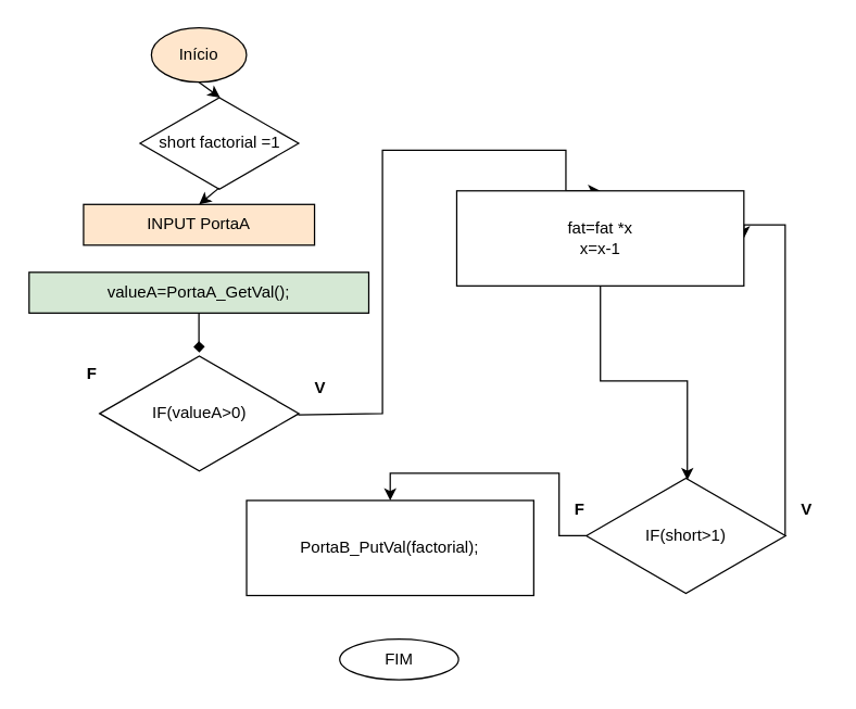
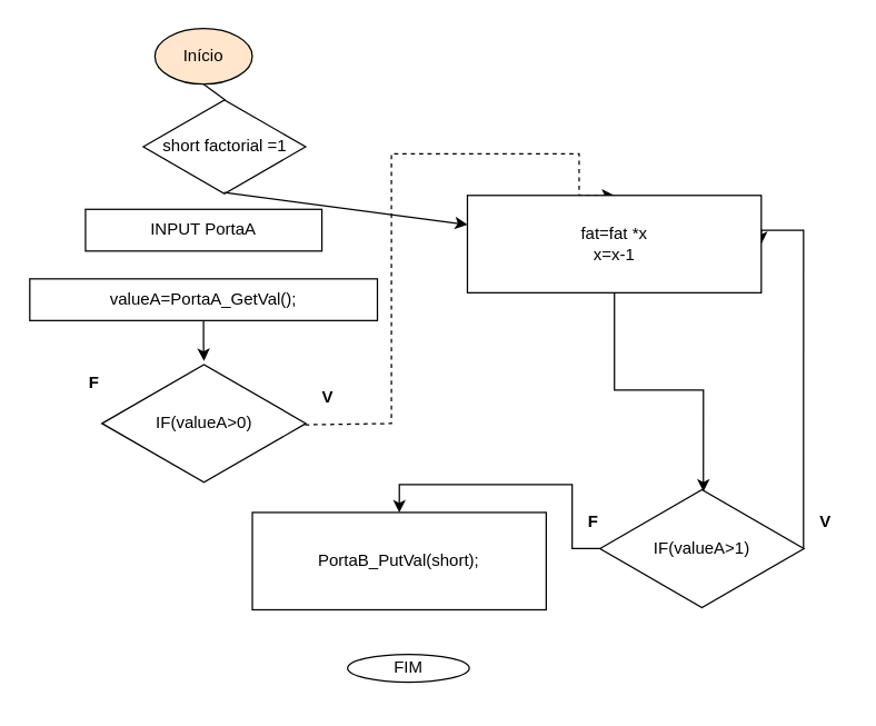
  <mxCell id="0" />
  <mxCell id="1" parent="0" />
  <mxCell id="2" value="Início" style="ellipse;whiteSpace=wrap;html=1;fillColor=#ffe6cc;" parent="1" vertex="1"><mxGeometry x="110.93" y="20" width="70" height="40" as="geometry" /></mxCell>
  <mxCell id="3" value="short factorial =1" style="html=1;whiteSpace=wrap;aspect=fixed;shape=isoRectangle;" parent="1" vertex="1"><mxGeometry x="102.56" y="70" width="116.74" height="70.04" as="geometry" /></mxCell>
- <mxCell id="4" value="INPUT PortaA" style="rounded=0;whiteSpace=wrap;html=1;fillColor=#ffe6cc;" parent="1" vertex="1"><mxGeometry x="61" y="150" width="170" height="30" as="geometry" /></mxCell>
- <mxCell id="5" value="" style="endArrow=classic;html=1;rounded=0;exitX=0.5;exitY=1;exitDx=0;exitDy=0;entryX=0.505;entryY=0.02;entryDx=0;entryDy=0;entryPerimeter=0;" parent="1" source="2" target="3" edge="1"><mxGeometry width="50" height="50" relative="1" as="geometry"><mxPoint x="140.93" y="160" as="sourcePoint" /><mxPoint x="190.93" y="110" as="targetPoint" /></mxGeometry></mxCell>
- <mxCell id="6" value="" style="endArrow=classic;html=1;rounded=0;exitX=0.498;exitY=0.969;exitDx=0;exitDy=0;entryX=0.5;entryY=0;entryDx=0;entryDy=0;exitPerimeter=0;" parent="1" source="3" target="4" edge="1"><mxGeometry width="50" height="50" relative="1" as="geometry"><mxPoint x="145.93" y="60" as="sourcePoint" /><mxPoint x="146.347" y="81" as="targetPoint" /></mxGeometry></mxCell>
- <mxCell id="7" style="edgeStyle=orthogonalEdgeStyle;rounded=0;orthogonalLoop=1;jettySize=auto;html=1;entryX=0.5;entryY=0;entryDx=0;entryDy=0;exitX=0.996;exitY=0.511;exitDx=0;exitDy=0;exitPerimeter=0;" parent="1" source="8" target="17" edge="1"><mxGeometry relative="1" as="geometry"><Array as="points"><mxPoint x="219" y="304" /><mxPoint x="281" y="304" /><mxPoint x="281" y="110" /><mxPoint x="416" y="110" /></Array></mxGeometry></mxCell>
+ <mxCell id="4" value="INPUT PortaA" style="rounded=0;whiteSpace=wrap;html=1;" parent="1" vertex="1"><mxGeometry x="61" y="150" width="170" height="30" as="geometry" /></mxCell>
+ <mxCell id="5" value="" style="endArrow=none;html=1;rounded=0;exitX=0.5;exitY=1;exitDx=0;exitDy=0;entryX=0.505;entryY=0.02;entryDx=0;entryDy=0;entryPerimeter=0;" parent="1" source="2" target="3" edge="1"><mxGeometry width="50" height="50" relative="1" as="geometry"><mxPoint x="140.93" y="160" as="sourcePoint" /><mxPoint x="190.93" y="110" as="targetPoint" /></mxGeometry></mxCell>
+ <mxCell id="6" value="" style="endArrow=classic;html=1;rounded=0;exitX=0.498;exitY=0.969;exitDx=0;exitDy=0;exitPerimeter=0;" parent="1" source="3" target="17" edge="1"><mxGeometry width="50" height="50" relative="1" as="geometry"><mxPoint x="145.93" y="60" as="sourcePoint" /><mxPoint x="146.347" y="81" as="targetPoint" /></mxGeometry></mxCell>
+ <mxCell id="7" style="edgeStyle=orthogonalEdgeStyle;rounded=0;orthogonalLoop=1;jettySize=auto;html=1;entryX=0.5;entryY=0;entryDx=0;entryDy=0;exitX=0.996;exitY=0.511;exitDx=0;exitDy=0;exitPerimeter=0;dashed=1;" parent="1" source="8" target="17" edge="1"><mxGeometry relative="1" as="geometry"><Array as="points"><mxPoint x="219" y="304" /><mxPoint x="281" y="304" /><mxPoint x="281" y="110" /><mxPoint x="416" y="110" /></Array></mxGeometry></mxCell>
  <mxCell id="8" value="IF(valueA&amp;gt;0)" style="html=1;whiteSpace=wrap;aspect=fixed;shape=isoRectangle;" parent="1" vertex="1"><mxGeometry x="72.86" y="260" width="146.67" height="87.99" as="geometry" /></mxCell>
  <mxCell id="9" value="&lt;b&gt;F&lt;/b&gt;" style="text;html=1;align=center;verticalAlign=middle;resizable=0;points=[];autosize=1;strokeColor=none;fillColor=none;" parent="1" vertex="1"><mxGeometry x="60.93" y="190" width="30" height="30" as="geometry" /></mxCell>
  <mxCell id="10" value="&lt;b&gt;V&lt;/b&gt;" style="text;html=1;align=center;verticalAlign=middle;resizable=0;points=[];autosize=1;strokeColor=none;fillColor=none;" parent="1" vertex="1"><mxGeometry x="200.93" y="190" width="30" height="30" as="geometry" /></mxCell>
- <mxCell id="11" value="FIM" style="ellipse;whiteSpace=wrap;html=1;" parent="1" vertex="1"><mxGeometry x="249.53" y="470" width="87.47" height="30" as="geometry" /></mxCell>
- <mxCell id="12" style="edgeStyle=orthogonalEdgeStyle;rounded=0;orthogonalLoop=1;jettySize=auto;html=1;entryX=0.5;entryY=-0.011;entryDx=0;entryDy=0;entryPerimeter=0;endArrow=diamond;" parent="1" source="13" target="8" edge="1"><mxGeometry relative="1" as="geometry" /></mxCell>
- <mxCell id="13" value="valueA=PortaA_GetVal();" style="rounded=0;whiteSpace=wrap;html=1;fillColor=#d5e8d4;" parent="1" vertex="1"><mxGeometry x="20.93" y="200" width="250" height="30" as="geometry" /></mxCell>
+ <mxCell id="11" value="FIM" style="ellipse;whiteSpace=wrap;html=1;" parent="1" vertex="1"><mxGeometry x="249.53" y="470" width="87.47" height="20" as="geometry" /></mxCell>
+ <mxCell id="12" style="edgeStyle=orthogonalEdgeStyle;rounded=0;orthogonalLoop=1;jettySize=auto;html=1;entryX=0.5;entryY=-0.011;entryDx=0;entryDy=0;entryPerimeter=0;" parent="1" source="13" target="8" edge="1"><mxGeometry relative="1" as="geometry" /></mxCell>
+ <mxCell id="13" value="valueA=PortaA_GetVal();" style="rounded=0;whiteSpace=wrap;html=1;" parent="1" vertex="1"><mxGeometry x="20.93" y="200" width="250" height="30" as="geometry" /></mxCell>
  <mxCell id="14" value="&lt;b&gt;F&lt;/b&gt;" style="text;html=1;align=center;verticalAlign=middle;resizable=0;points=[];autosize=1;strokeColor=none;fillColor=none;" parent="1" vertex="1"><mxGeometry x="51.77" y="260" width="30" height="30" as="geometry" /></mxCell>
  <mxCell id="15" style="edgeStyle=orthogonalEdgeStyle;rounded=0;orthogonalLoop=1;jettySize=auto;html=1;entryX=1;entryY=0.5;entryDx=0;entryDy=0;exitX=0.998;exitY=0.5;exitDx=0;exitDy=0;exitPerimeter=0;" parent="1" source="20" target="17" edge="1"><mxGeometry relative="1" as="geometry"><Array as="points"><mxPoint x="577" y="165" /></Array></mxGeometry></mxCell>
  <mxCell id="16" style="edgeStyle=orthogonalEdgeStyle;rounded=0;orthogonalLoop=1;jettySize=auto;html=1;entryX=0.507;entryY=0.034;entryDx=0;entryDy=0;entryPerimeter=0;" parent="1" source="17" target="20" edge="1"><mxGeometry relative="1" as="geometry" /></mxCell>
  <mxCell id="17" value="fat=fat *x&lt;br&gt;x=x-1" style="rounded=0;whiteSpace=wrap;html=1;" parent="1" vertex="1"><mxGeometry x="335.66" y="140" width="211.34" height="70" as="geometry" /></mxCell>
  <mxCell id="18" value="&lt;b&gt;V&lt;/b&gt;" style="text;html=1;align=center;verticalAlign=middle;resizable=0;points=[];autosize=1;strokeColor=none;fillColor=none;" parent="1" vertex="1"><mxGeometry x="577.67" y="360" width="30" height="30" as="geometry" /></mxCell>
  <mxCell id="19" style="edgeStyle=orthogonalEdgeStyle;rounded=0;orthogonalLoop=1;jettySize=auto;html=1;entryX=0.5;entryY=0;entryDx=0;entryDy=0;" parent="1" source="20" target="21" edge="1"><mxGeometry relative="1" as="geometry"><mxPoint x="145.935" y="580" as="targetPoint" /></mxGeometry></mxCell>
- <mxCell id="20" value="IF(short&amp;gt;1)" style="html=1;whiteSpace=wrap;aspect=fixed;shape=isoRectangle;" parent="1" vertex="1"><mxGeometry x="431" y="350" width="146.67" height="87.99" as="geometry" /></mxCell>
- <mxCell id="21" value="PortaB_PutVal(factorial);" style="rounded=0;whiteSpace=wrap;html=1;" parent="1" vertex="1"><mxGeometry x="181" y="367.99" width="211.34" height="70" as="geometry" /></mxCell>
+ <mxCell id="20" value="IF(valueA&amp;gt;1)" style="html=1;whiteSpace=wrap;aspect=fixed;shape=isoRectangle;" parent="1" vertex="1"><mxGeometry x="431" y="350" width="146.67" height="87.99" as="geometry" /></mxCell>
+ <mxCell id="21" value="PortaB_PutVal(short);" style="rounded=0;whiteSpace=wrap;html=1;" parent="1" vertex="1"><mxGeometry x="181" y="367.99" width="211.34" height="70" as="geometry" /></mxCell>
  <mxCell id="22" value="&lt;b&gt;V&lt;/b&gt;" style="text;html=1;align=center;verticalAlign=middle;resizable=0;points=[];autosize=1;strokeColor=none;fillColor=none;" vertex="1" parent="1"><mxGeometry x="219.53" y="270" width="30" height="30" as="geometry" /></mxCell>
  <mxCell id="23" value="&lt;b&gt;F&lt;/b&gt;" style="text;html=1;align=center;verticalAlign=middle;resizable=0;points=[];autosize=1;strokeColor=none;fillColor=none;" vertex="1" parent="1"><mxGeometry x="411" y="360" width="30" height="30" as="geometry" /></mxCell>
